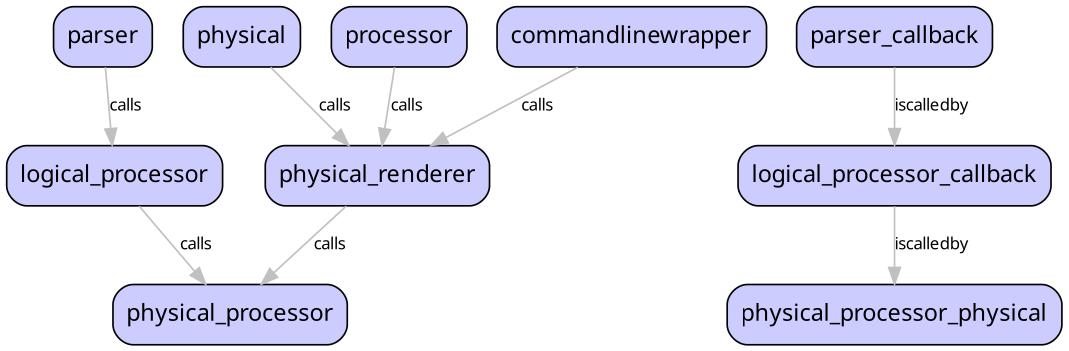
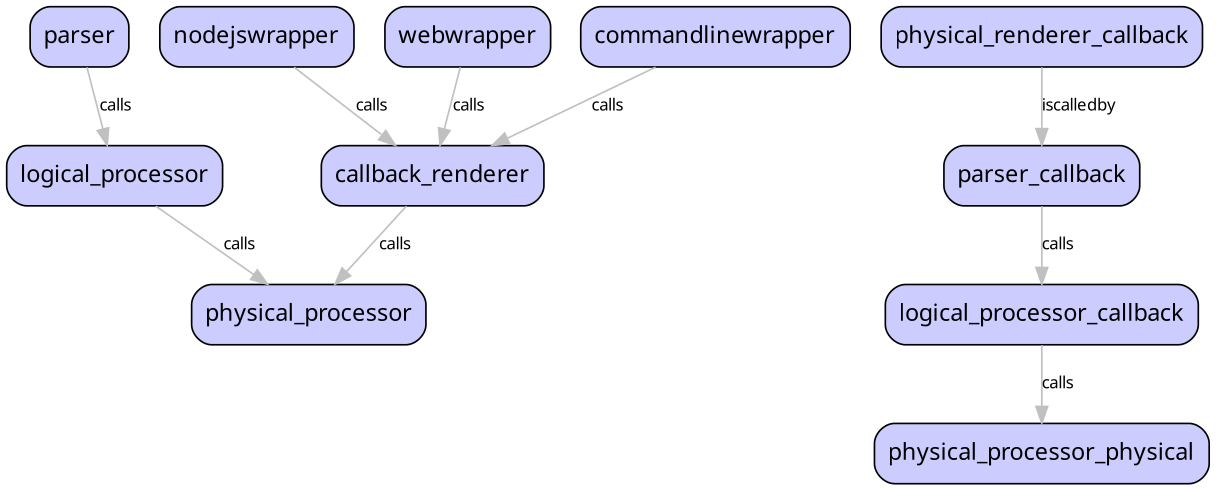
  digraph {
    node [fillcolor="#ccccff" fontname=Sans shape=box style="rounded,filled"]
    edge [color=gray fontname=Sans fontsize=10]
    commandlinewrapper
-   physical_renderer
+   physical_renderer [label=callback_renderer]
    physical_processor
    parser
    logical_processor
-   nodejswrapper [label=physical]
-   webwrapper [label=processor]
+   nodejswrapper
+   webwrapper
+   physical_renderer_callback
    parser_callback
    logical_processor_callback
    n11 [label=physical_processor_physical]
    commandlinewrapper -> physical_renderer [label=calls]
    physical_renderer -> physical_processor [label=calls]
    parser -> logical_processor [label=calls]
    logical_processor -> physical_processor [label=calls]
    nodejswrapper -> physical_renderer [label=calls]
    webwrapper -> physical_renderer [label=calls]
-   parser_callback -> logical_processor_callback [label=iscalledby]
-   logical_processor_callback -> n11 [label=iscalledby]
+   physical_renderer_callback -> parser_callback [label=iscalledby]
+   parser_callback -> logical_processor_callback [label=calls]
+   logical_processor_callback -> n11 [label=calls]
  }
